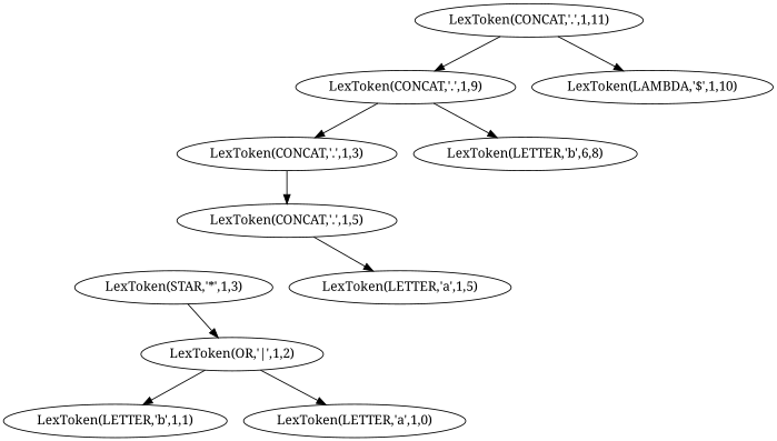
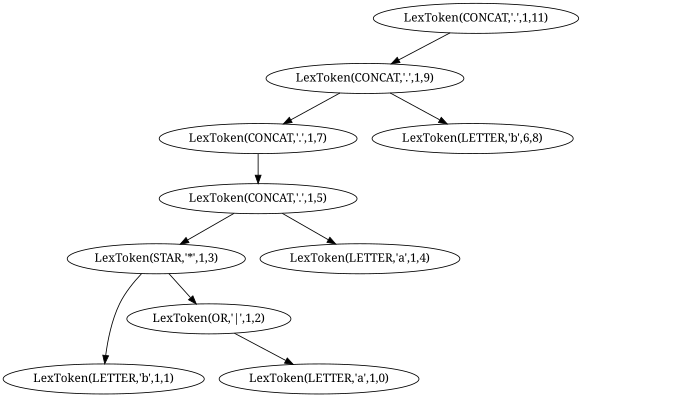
  strict digraph {
    fontname="Noto Serif"
    node [fontname="Noto Serif" val="."]
    edge [fontname="Noto Serif"]
    "LexToken(LETTER,'a',1,0)" [val=a]
    "LexToken(LETTER,'b',1,1)" [val=b]
    "LexToken(OR,'|',1,2)" [val="|"]
    "LexToken(STAR,'*',1,3)" [val="*"]
-   "LexToken(LETTER,'a',1,4)" [val=a label="LexToken(LETTER,'a',1,5)"]
+   "LexToken(LETTER,'a',1,4)" [val=a]
    "LexToken(CONCAT,'.',1,5)"
-   "LexToken(CONCAT,'.',1,7)" [label="LexToken(CONCAT,'.',1,3)"]
+   "LexToken(CONCAT,'.',1,7)"
    n8 [label="LexToken(LETTER,'b',6,8)" val=b]
    "LexToken(CONCAT,'.',1,9)"
-   "LexToken(LAMBDA,'$',1,10)" [val="$"]
    "LexToken(CONCAT,'.',1,11)"
    "LexToken(OR,'|',1,2)" -> "LexToken(LETTER,'a',1,0)"
-   "LexToken(OR,'|',1,2)" -> "LexToken(LETTER,'b',1,1)"
+   "LexToken(STAR,'*',1,3)" -> "LexToken(LETTER,'b',1,1)"
    "LexToken(STAR,'*',1,3)" -> "LexToken(OR,'|',1,2)"
+   "LexToken(CONCAT,'.',1,5)" -> "LexToken(STAR,'*',1,3)"
    "LexToken(CONCAT,'.',1,5)" -> "LexToken(LETTER,'a',1,4)"
    "LexToken(CONCAT,'.',1,7)" -> "LexToken(CONCAT,'.',1,5)"
    "LexToken(CONCAT,'.',1,9)" -> "LexToken(CONCAT,'.',1,7)"
    "LexToken(CONCAT,'.',1,9)" -> n8
    "LexToken(CONCAT,'.',1,11)" -> "LexToken(CONCAT,'.',1,9)"
-   "LexToken(CONCAT,'.',1,11)" -> "LexToken(LAMBDA,'$',1,10)"
  }
